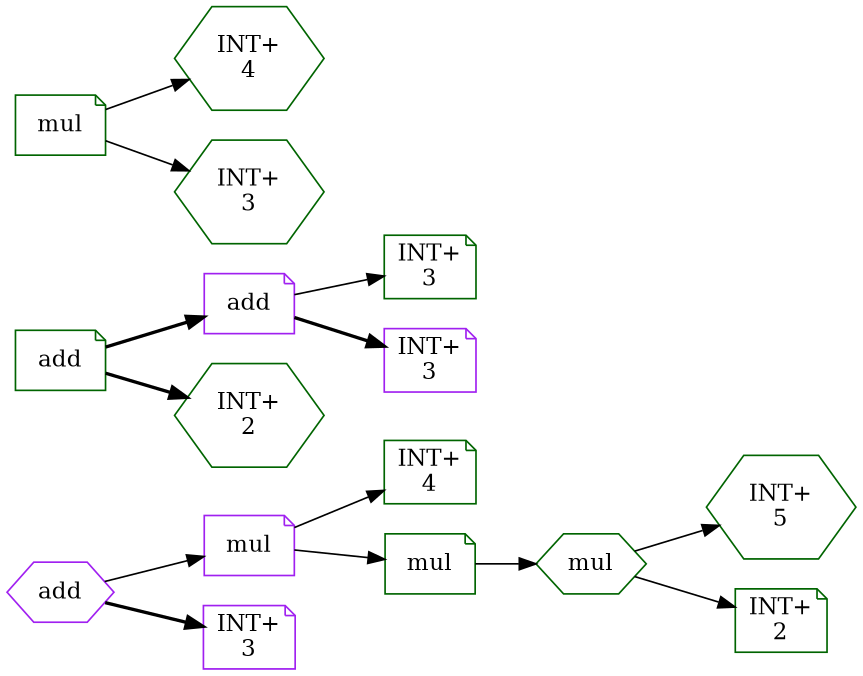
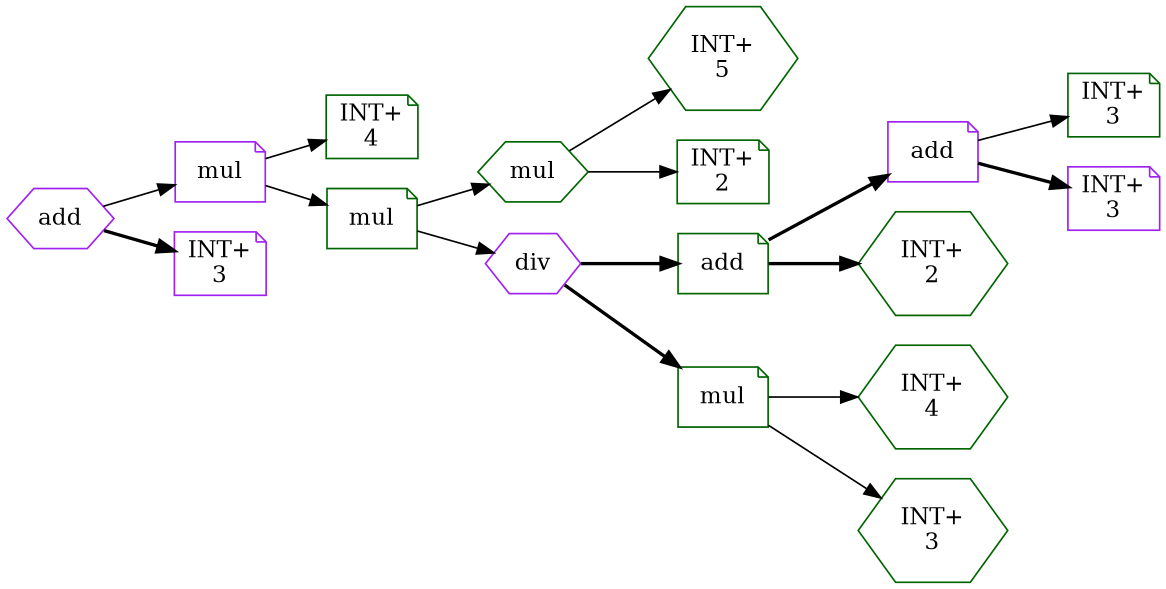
  digraph {
    rankdir=LR
    node [shape=note color=darkgreen]
    edge [style=solid]
    n1 [label=add shape=hexagon color=purple]
    n2 [label=mul color=purple]
    n3 [label="INT+\n3" color=purple]
    n4 [label="INT+\n4"]
    n5 [label=mul]
    n6 [label=mul shape=hexagon]
+   n7 [label=div shape=hexagon color=purple]
    n8 [label="INT+\n5" shape=hexagon]
    n9 [label="INT+\n2"]
    n10 [label=add]
    n11 [label=mul]
    n12 [label=add color=purple]
    n13 [label="INT+\n2" shape=hexagon]
    n14 [label="INT+\n3"]
    n15 [label="INT+\n3" color=purple]
    n16 [label="INT+\n4" shape=hexagon]
    n17 [label="INT+\n3" shape=hexagon]
    n1 -> n2
    n1 -> n3 [style=bold]
    n2 -> n4
    n2 -> n5
    n5 -> n6
+   n5 -> n7
    n6 -> n8
    n6 -> n9
+   n7 -> n10 [style=bold]
+   n7 -> n11 [style=bold]
    n10 -> n12 [style=bold]
    n10 -> n13 [style=bold]
    n11 -> n16
    n11 -> n17
    n12 -> n14
    n12 -> n15 [style=bold]
  }
